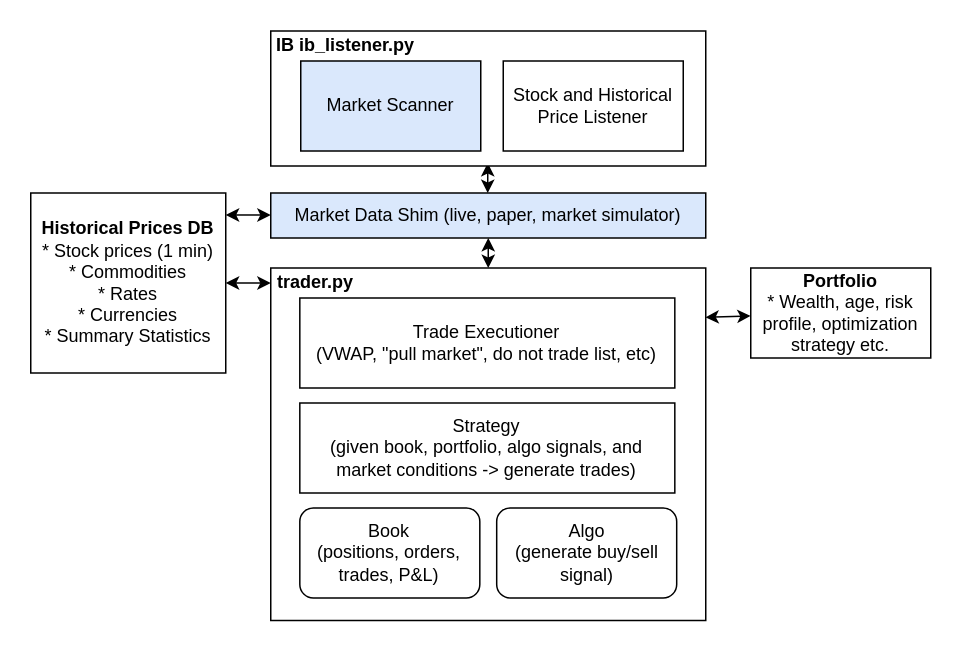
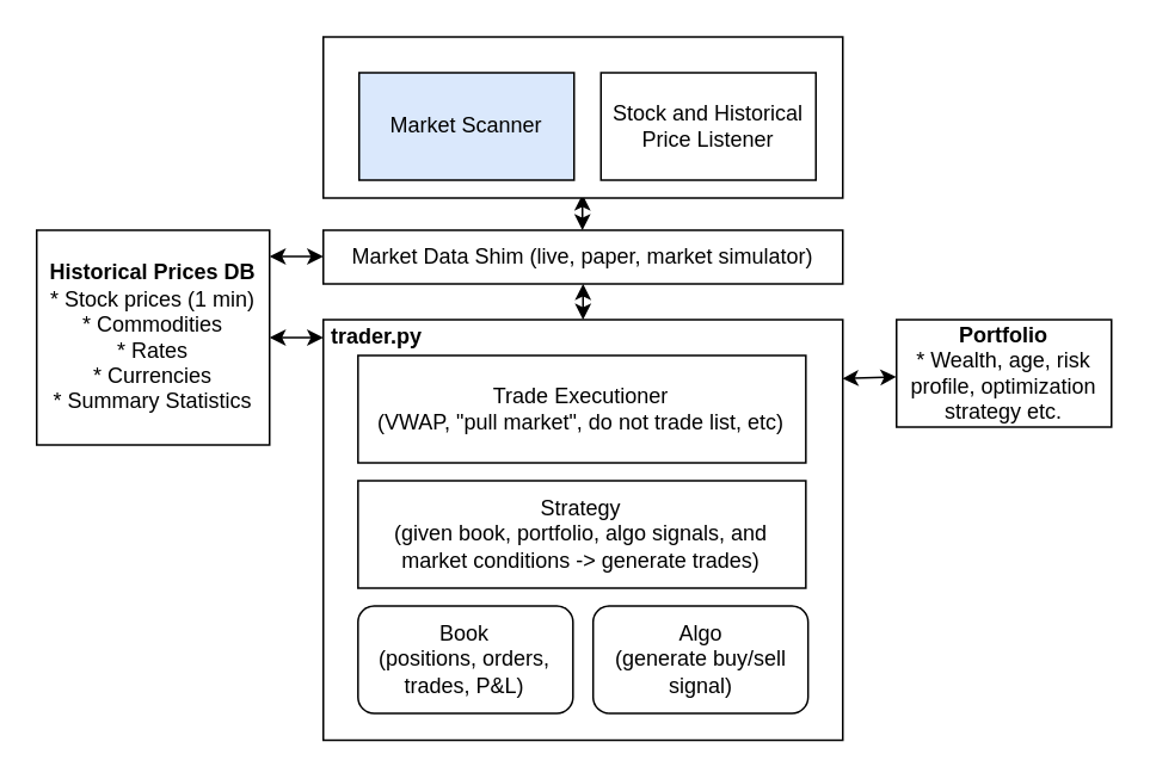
  <mxCell id="0" />
  <mxCell id="1" parent="0" />
  <mxCell id="2" value="&lt;b&gt;Historical Prices DB&lt;br&gt;&lt;/b&gt;* Stock prices (1 min)&lt;br&gt;* Commodities&lt;br&gt;* Rates&lt;br&gt;* Currencies&lt;br&gt;* Summary Statistics" style="rounded=0;whiteSpace=wrap;html=1;" vertex="1" parent="1"><mxGeometry x="20" y="128" width="130" height="120" as="geometry" /></mxCell>
- <mxCell id="3" value="Market Data Shim (live, paper, market simulator)" style="rounded=0;whiteSpace=wrap;html=1;fillColor=#dae8fc;" vertex="1" parent="1"><mxGeometry x="180" y="128" width="290" height="30" as="geometry" /></mxCell>
+ <mxCell id="3" value="Market Data Shim (live, paper, market simulator)" style="rounded=0;whiteSpace=wrap;html=1;" vertex="1" parent="1"><mxGeometry x="180" y="128" width="290" height="30" as="geometry" /></mxCell>
  <mxCell id="4" value="" style="group" vertex="1" connectable="0" parent="1"><mxGeometry x="180" y="178" width="290" height="235" as="geometry" /></mxCell>
  <mxCell id="5" value="" style="rounded=0;whiteSpace=wrap;html=1;" vertex="1" parent="4"><mxGeometry width="290" height="235" as="geometry" /></mxCell>
  <mxCell id="6" value="Book&lt;br&gt;(positions, orders, trades, P&amp;amp;L)" style="whiteSpace=wrap;html=1;rounded=1;" vertex="1" parent="4"><mxGeometry x="19.38" y="160" width="120" height="60" as="geometry" /></mxCell>
  <mxCell id="7" value="Trade Executioner&lt;br&gt;(VWAP, &quot;pull market&quot;, do not trade list, etc)" style="rounded=0;whiteSpace=wrap;html=1;" vertex="1" parent="4"><mxGeometry x="19.38" y="20" width="250" height="60" as="geometry" /></mxCell>
  <mxCell id="8" value="Algo&lt;br&gt;(generate buy/sell signal)" style="whiteSpace=wrap;html=1;rounded=1;" vertex="1" parent="4"><mxGeometry x="150.63" y="160" width="120" height="60" as="geometry" /></mxCell>
  <mxCell id="9" value="Strategy&lt;br&gt;(given book, portfolio, algo signals, and market conditions -&amp;gt; generate trades)" style="rounded=0;whiteSpace=wrap;html=1;" vertex="1" parent="4"><mxGeometry x="19.38" y="90" width="250" height="60" as="geometry" /></mxCell>
  <mxCell id="10" value="&lt;b&gt;trader.py&lt;/b&gt;" style="text;html=1;strokeColor=none;fillColor=none;align=center;verticalAlign=middle;whiteSpace=wrap;rounded=0;" vertex="1" parent="4"><mxGeometry x="10" width="40" height="20" as="geometry" /></mxCell>
  <mxCell id="11" value="" style="endArrow=classic;startArrow=classic;html=1;entryX=0.5;entryY=1;entryDx=0;entryDy=0;exitX=0.5;exitY=0;exitDx=0;exitDy=0;" edge="1" parent="1" source="5" target="3"><mxGeometry width="50" height="50" relative="1" as="geometry"><mxPoint x="310" y="178" as="sourcePoint" /><mxPoint x="450" y="138" as="targetPoint" /></mxGeometry></mxCell>
  <mxCell id="12" value="&lt;b&gt;Portfolio&lt;br&gt;&lt;/b&gt;* Wealth, age, risk profile, optimization strategy etc." style="rounded=0;whiteSpace=wrap;html=1;" vertex="1" parent="1"><mxGeometry x="500" y="178" width="120" height="60" as="geometry" /></mxCell>
  <mxCell id="13" value="" style="endArrow=classic;startArrow=classic;html=1;exitX=0.999;exitY=0.14;exitDx=0;exitDy=0;exitPerimeter=0;" edge="1" parent="1" source="5" target="12"><mxGeometry width="50" height="50" relative="1" as="geometry"><mxPoint x="500" y="318" as="sourcePoint" /><mxPoint x="550" y="268" as="targetPoint" /></mxGeometry></mxCell>
  <mxCell id="14" value="" style="endArrow=classic;startArrow=classic;html=1;exitX=1;exitY=0.5;exitDx=0;exitDy=0;" edge="1" parent="1" source="2"><mxGeometry width="50" height="50" relative="1" as="geometry"><mxPoint x="130" y="233" as="sourcePoint" /><mxPoint x="180" y="188" as="targetPoint" /></mxGeometry></mxCell>
  <mxCell id="15" value="" style="endArrow=classic;startArrow=classic;html=1;exitX=1;exitY=0.5;exitDx=0;exitDy=0;" edge="1" parent="1"><mxGeometry width="50" height="50" relative="1" as="geometry"><mxPoint x="150" y="142.66" as="sourcePoint" /><mxPoint x="180" y="142.66" as="targetPoint" /></mxGeometry></mxCell>
  <mxCell id="16" value="" style="endArrow=classic;startArrow=classic;html=1;entryX=0.5;entryY=1;entryDx=0;entryDy=0;exitX=0.5;exitY=0;exitDx=0;exitDy=0;" edge="1" parent="1"><mxGeometry width="50" height="50" relative="1" as="geometry"><mxPoint x="324.66" y="128" as="sourcePoint" /><mxPoint x="324.66" y="108" as="targetPoint" /></mxGeometry></mxCell>
  <mxCell id="17" value="" style="group" vertex="1" connectable="0" parent="1"><mxGeometry x="180" y="20" width="290" height="90" as="geometry" /></mxCell>
  <mxCell id="18" value="" style="rounded=0;whiteSpace=wrap;html=1;" vertex="1" parent="17"><mxGeometry width="290" height="90" as="geometry" /></mxCell>
  <mxCell id="19" value="Market Scanner" style="rounded=0;whiteSpace=wrap;html=1;fillColor=#dae8fc;" vertex="1" parent="17"><mxGeometry x="20" y="20" width="120" height="60" as="geometry" /></mxCell>
  <mxCell id="20" value="Stock and Historical Price Listener" style="rounded=0;whiteSpace=wrap;html=1;" vertex="1" parent="17"><mxGeometry x="155" y="20" width="120" height="60" as="geometry" /></mxCell>
- <mxCell id="21" value="&lt;b&gt;IB ib_listener.py&lt;/b&gt;" style="text;html=1;strokeColor=none;fillColor=none;align=center;verticalAlign=middle;whiteSpace=wrap;rounded=0;" vertex="1" parent="17"><mxGeometry width="100" height="20" as="geometry" /></mxCell>
